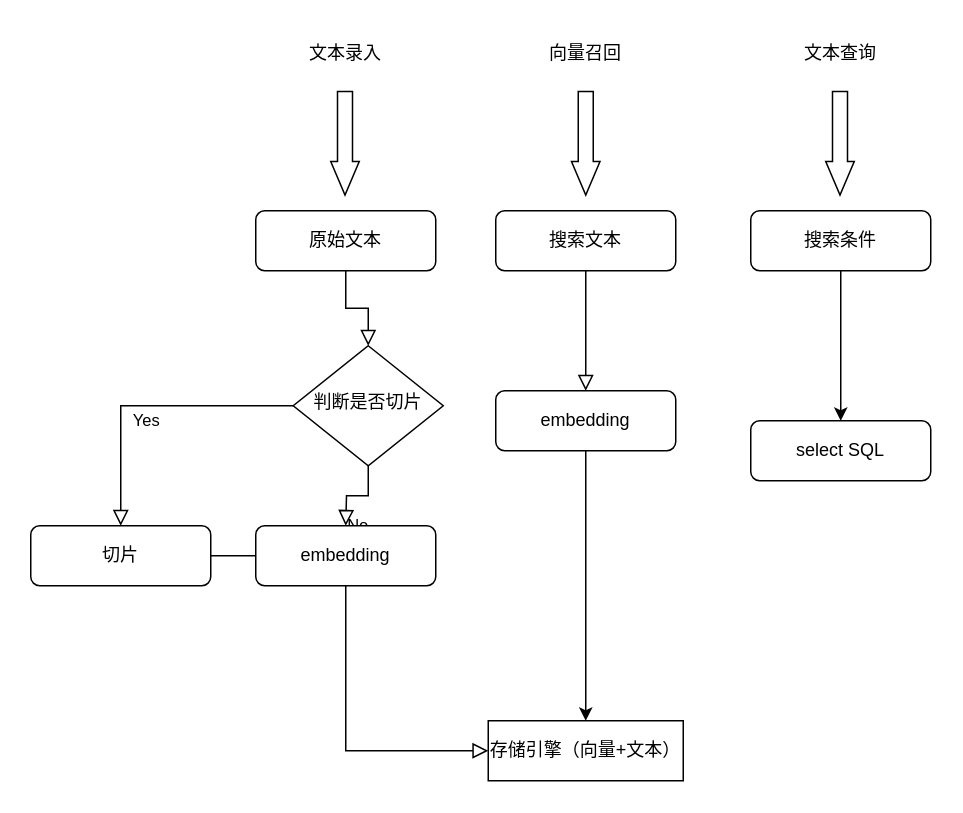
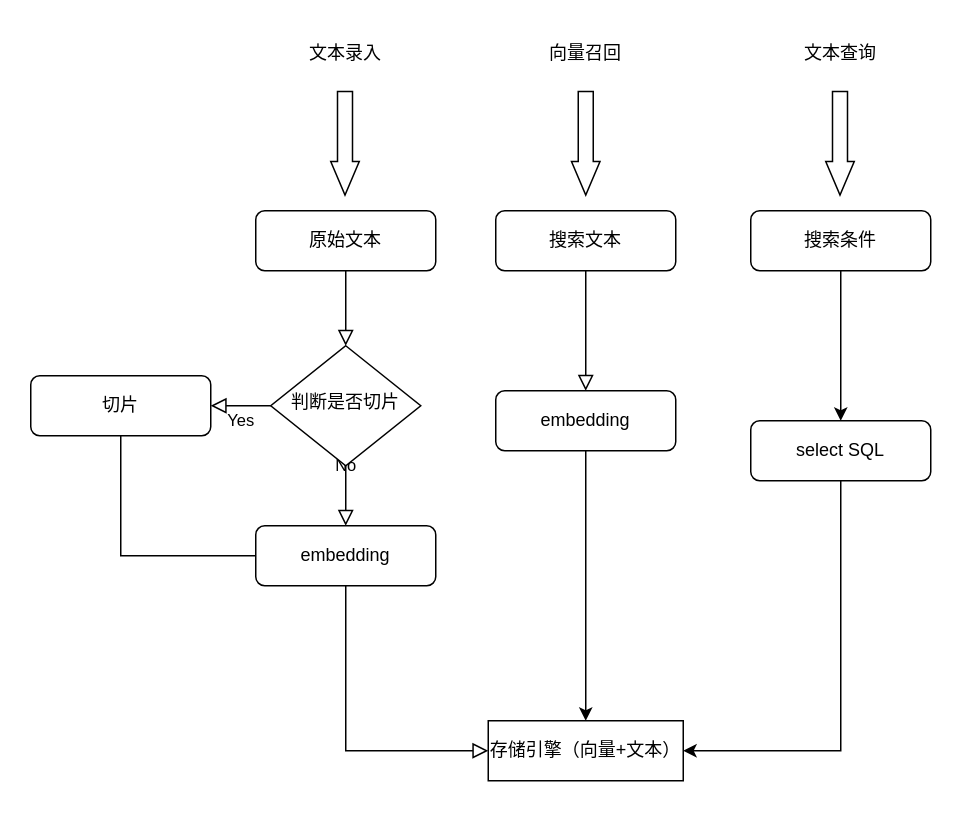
  <mxCell id="0" />
  <mxCell id="1" parent="0" />
  <mxCell id="2" value="" style="rounded=0;html=1;jettySize=auto;orthogonalLoop=1;fontSize=11;endArrow=block;endFill=0;endSize=8;strokeWidth=1;shadow=0;labelBackgroundColor=none;edgeStyle=orthogonalEdgeStyle;" parent="1" source="3" target="6" edge="1"><mxGeometry relative="1" as="geometry" /></mxCell>
  <mxCell id="3" value="原始文本" style="rounded=1;whiteSpace=wrap;html=1;fontSize=12;glass=0;strokeWidth=1;shadow=0;" parent="1" vertex="1"><mxGeometry x="170" y="140" width="120" height="40" as="geometry" /></mxCell>
  <mxCell id="4" value="No" style="rounded=0;html=1;jettySize=auto;orthogonalLoop=1;fontSize=11;endArrow=block;endFill=0;endSize=8;strokeWidth=1;shadow=0;labelBackgroundColor=none;edgeStyle=orthogonalEdgeStyle;" parent="1" source="6" edge="1"><mxGeometry y="20" relative="1" as="geometry"><mxPoint as="offset" /><mxPoint x="230" y="350" as="targetPoint" /></mxGeometry></mxCell>
  <mxCell id="5" value="Yes" style="edgeStyle=orthogonalEdgeStyle;rounded=0;html=1;jettySize=auto;orthogonalLoop=1;fontSize=11;endArrow=block;endFill=0;endSize=8;strokeWidth=1;shadow=0;labelBackgroundColor=none;" parent="1" source="6" target="8" edge="1"><mxGeometry y="10" relative="1" as="geometry"><mxPoint as="offset" /></mxGeometry></mxCell>
- <mxCell id="6" value="判断是否切片" style="rhombus;whiteSpace=wrap;html=1;shadow=0;fontFamily=Helvetica;fontSize=12;align=center;strokeWidth=1;spacing=6;spacingTop=-4;" parent="1" vertex="1"><mxGeometry x="195" y="230" width="100" height="80" as="geometry" /></mxCell>
+ <mxCell id="6" value="判断是否切片" style="rhombus;whiteSpace=wrap;html=1;shadow=0;fontFamily=Helvetica;fontSize=12;align=center;strokeWidth=1;spacing=6;spacingTop=-4;" parent="1" vertex="1"><mxGeometry x="180" y="230" width="100" height="80" as="geometry" /></mxCell>
  <mxCell id="7" style="edgeStyle=orthogonalEdgeStyle;rounded=0;orthogonalLoop=1;jettySize=auto;html=1;entryX=1;entryY=0.5;entryDx=0;entryDy=0;" edge="1" parent="1" source="8" target="11"><mxGeometry relative="1" as="geometry"><Array as="points"><mxPoint x="80" y="370" /></Array></mxGeometry></mxCell>
- <mxCell id="8" value="切片" style="rounded=1;whiteSpace=wrap;html=1;fontSize=12;glass=0;strokeWidth=1;shadow=0;" parent="1" vertex="1"><mxGeometry x="20" y="350" width="120" height="40" as="geometry" /></mxCell>
+ <mxCell id="8" value="切片" style="rounded=1;whiteSpace=wrap;html=1;fontSize=12;glass=0;strokeWidth=1;shadow=0;" parent="1" vertex="1"><mxGeometry x="20" y="250" width="120" height="40" as="geometry" /></mxCell>
  <mxCell id="9" value="" style="rounded=0;html=1;jettySize=auto;orthogonalLoop=1;fontSize=11;endArrow=block;endFill=0;endSize=8;strokeWidth=1;shadow=0;labelBackgroundColor=none;edgeStyle=orthogonalEdgeStyle;exitX=0.5;exitY=1;exitDx=0;exitDy=0;" parent="1" source="11" target="10" edge="1"><mxGeometry x="0.333" y="20" relative="1" as="geometry"><mxPoint as="offset" /><mxPoint x="170" y="400" as="sourcePoint" /><Array as="points"><mxPoint x="230" y="500" /></Array></mxGeometry></mxCell>
  <mxCell id="10" value="存储引擎（向量+文本）" style="whiteSpace=wrap;html=1;fontSize=12;glass=0;strokeWidth=1;shadow=0;rounded=0;" parent="1" vertex="1"><mxGeometry x="325" y="480" width="130" height="40" as="geometry" /></mxCell>
  <mxCell id="11" value="embedding" style="rounded=1;whiteSpace=wrap;html=1;fontSize=12;glass=0;strokeWidth=1;shadow=0;" vertex="1" parent="1"><mxGeometry x="170" y="350" width="120" height="40" as="geometry" /></mxCell>
  <mxCell id="12" value="" style="rounded=0;html=1;jettySize=auto;orthogonalLoop=1;fontSize=11;endArrow=block;endFill=0;endSize=8;strokeWidth=1;shadow=0;labelBackgroundColor=none;edgeStyle=orthogonalEdgeStyle;entryX=0.5;entryY=0;entryDx=0;entryDy=0;" edge="1" parent="1" source="13" target="15"><mxGeometry relative="1" as="geometry"><mxPoint x="395" y="240" as="targetPoint" /><Array as="points"><mxPoint x="390" y="210" /><mxPoint x="390" y="210" /></Array></mxGeometry></mxCell>
  <mxCell id="13" value="搜索文本" style="rounded=1;whiteSpace=wrap;html=1;fontSize=12;glass=0;strokeWidth=1;shadow=0;" vertex="1" parent="1"><mxGeometry x="330" y="140" width="120" height="40" as="geometry" /></mxCell>
  <mxCell id="14" style="edgeStyle=orthogonalEdgeStyle;rounded=0;orthogonalLoop=1;jettySize=auto;html=1;entryX=0.5;entryY=0;entryDx=0;entryDy=0;" edge="1" parent="1" source="15" target="10"><mxGeometry relative="1" as="geometry" /></mxCell>
  <mxCell id="15" value="embedding" style="rounded=1;whiteSpace=wrap;html=1;fontSize=12;glass=0;strokeWidth=1;shadow=0;" vertex="1" parent="1"><mxGeometry x="330" y="260" width="120" height="40" as="geometry" /></mxCell>
  <mxCell id="16" value="" style="shape=flexArrow;endArrow=classic;html=1;rounded=0;endWidth=8;endSize=7.09;" edge="1" parent="1"><mxGeometry width="50" height="50" relative="1" as="geometry"><mxPoint x="229.5" y="60" as="sourcePoint" /><mxPoint x="229.5" y="130" as="targetPoint" /></mxGeometry></mxCell>
  <mxCell id="17" style="edgeStyle=orthogonalEdgeStyle;rounded=0;orthogonalLoop=1;jettySize=auto;html=1;" edge="1" parent="1" source="18"><mxGeometry relative="1" as="geometry"><mxPoint x="560" y="280" as="targetPoint" /></mxGeometry></mxCell>
  <mxCell id="18" value="搜索条件" style="rounded=1;whiteSpace=wrap;html=1;fontSize=12;glass=0;strokeWidth=1;shadow=0;" vertex="1" parent="1"><mxGeometry x="500" y="140" width="120" height="40" as="geometry" /></mxCell>
  <mxCell id="19" value="" style="shape=flexArrow;endArrow=classic;html=1;rounded=0;endWidth=8;endSize=7.09;" edge="1" parent="1"><mxGeometry width="50" height="50" relative="1" as="geometry"><mxPoint x="390" y="60" as="sourcePoint" /><mxPoint x="390" y="130" as="targetPoint" /></mxGeometry></mxCell>
  <mxCell id="20" value="" style="shape=flexArrow;endArrow=classic;html=1;rounded=0;endWidth=8;endSize=7.09;" edge="1" parent="1"><mxGeometry width="50" height="50" relative="1" as="geometry"><mxPoint x="559.5" y="60" as="sourcePoint" /><mxPoint x="559.5" y="130" as="targetPoint" /></mxGeometry></mxCell>
  <mxCell id="21" value="文本录入" style="text;html=1;strokeColor=none;fillColor=none;align=center;verticalAlign=middle;whiteSpace=wrap;rounded=0;" vertex="1" parent="1"><mxGeometry x="200" y="20" width="60" height="30" as="geometry" /></mxCell>
  <mxCell id="22" value="向量召回" style="text;html=1;strokeColor=none;fillColor=none;align=center;verticalAlign=middle;whiteSpace=wrap;rounded=0;" vertex="1" parent="1"><mxGeometry x="360" y="20" width="60" height="30" as="geometry" /></mxCell>
  <mxCell id="23" value="文本查询" style="text;html=1;strokeColor=none;fillColor=none;align=center;verticalAlign=middle;whiteSpace=wrap;rounded=0;" vertex="1" parent="1"><mxGeometry x="530" y="20" width="60" height="30" as="geometry" /></mxCell>
+ <mxCell id="24" style="edgeStyle=orthogonalEdgeStyle;rounded=0;orthogonalLoop=1;jettySize=auto;html=1;entryX=1;entryY=0.5;entryDx=0;entryDy=0;" edge="1" parent="1" source="25" target="10"><mxGeometry relative="1" as="geometry"><Array as="points"><mxPoint x="560" y="500" /></Array></mxGeometry></mxCell>
  <mxCell id="25" value="select SQL" style="rounded=1;whiteSpace=wrap;html=1;fontSize=12;glass=0;strokeWidth=1;shadow=0;" vertex="1" parent="1"><mxGeometry x="500" y="280" width="120" height="40" as="geometry" /></mxCell>
